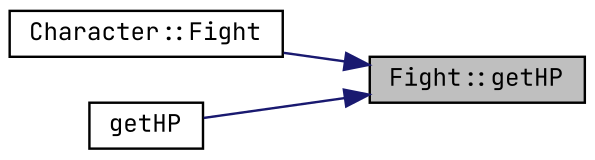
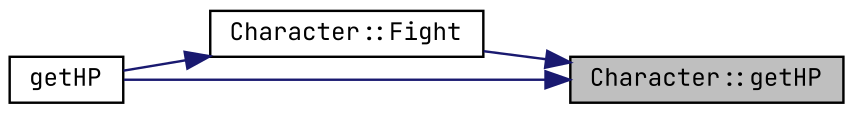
  digraph {
    fontname="JetBrains Mono"
    rankdir=RL
    node [color=black fillcolor=white fontname="JetBrains Mono" fontsize=10 shape=record style=filled]
    edge [color=midnightblue dir=back fontname="JetBrains Mono" fontsize=10 labelfontname=Helvetica labelfontsize=10 style=solid]
-   n1 [fillcolor=grey75 fontcolor=black height=0.2 label="Fight::getHP" width=0.4]
+   n1 [fillcolor=grey75 fontcolor=black height=0.2 label="Character::getHP" width=0.4]
    n2 [height=0.2 label="Character::Fight" width=0.4]
    n3 [height=0.2 label=getHP width=0.4]
    n1 -> n2
    n1 -> n3
+   n2 -> n3
  }
